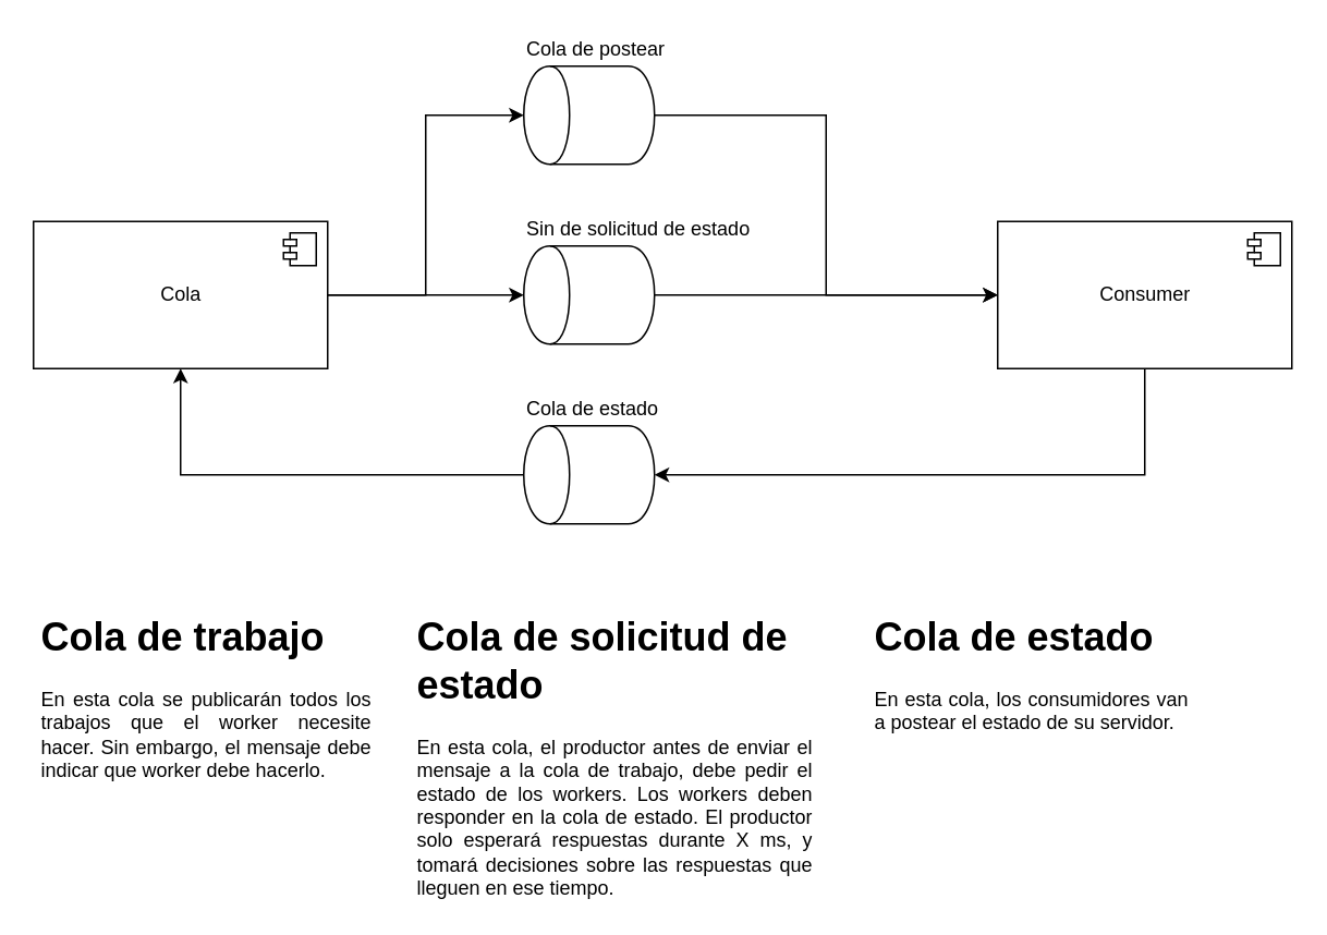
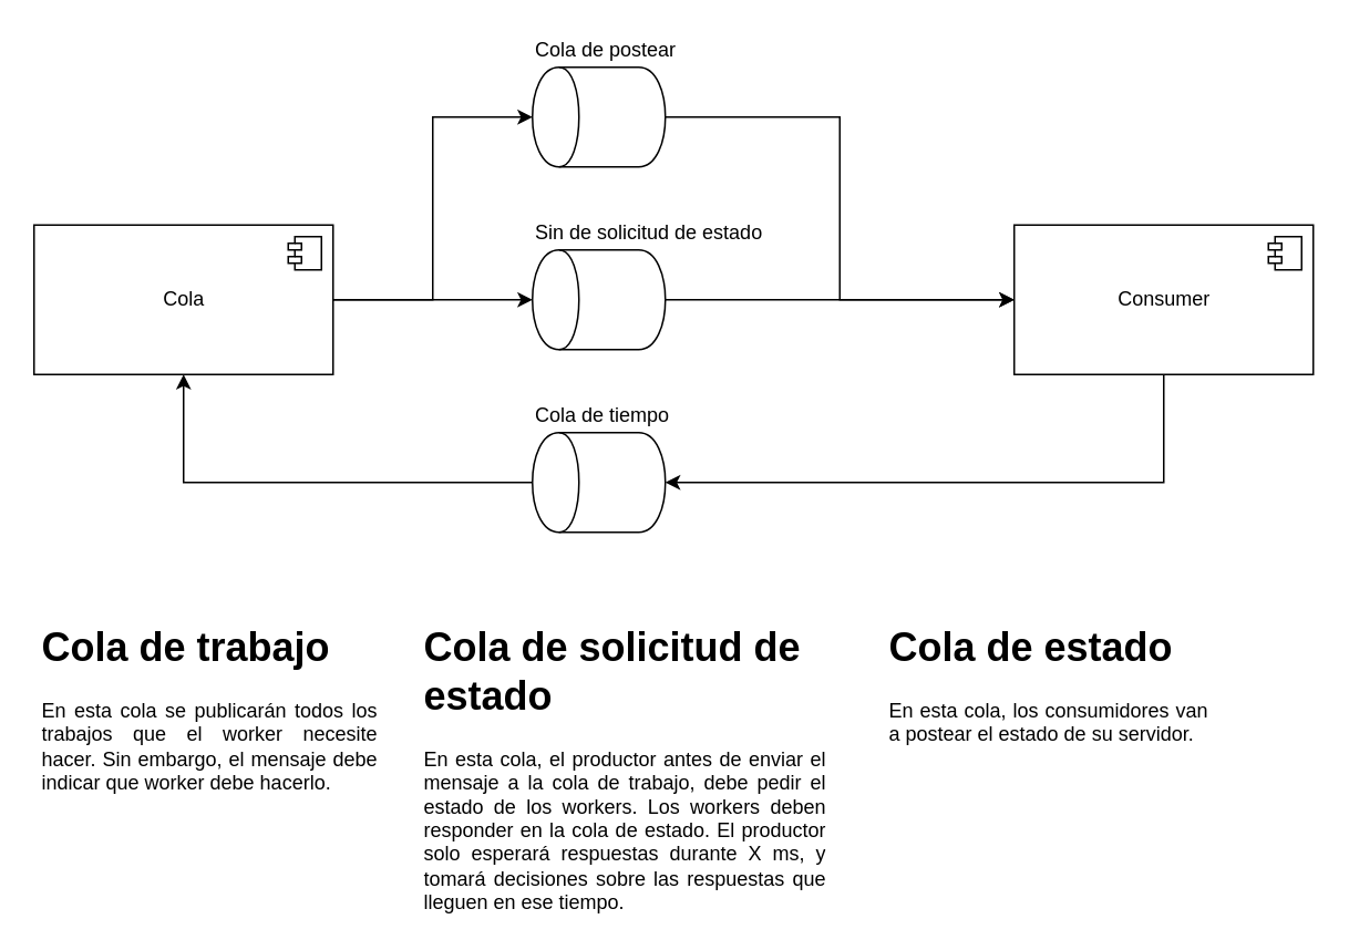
  <mxCell id="0" />
  <mxCell id="1" parent="0" />
  <mxCell id="2" style="edgeStyle=orthogonalEdgeStyle;rounded=0;orthogonalLoop=1;jettySize=auto;html=1;exitX=0.5;exitY=1;exitDx=0;exitDy=0;entryX=0;entryY=0.5;entryDx=0;entryDy=0;" edge="1" parent="1" source="3" target="16"><mxGeometry relative="1" as="geometry" /></mxCell>
  <mxCell id="3" value="" style="shape=cylinder;whiteSpace=wrap;html=1;boundedLbl=1;backgroundOutline=1;rotation=-90;" vertex="1" parent="1"><mxGeometry x="330" y="30" width="60" height="80" as="geometry" /></mxCell>
  <mxCell id="4" style="edgeStyle=orthogonalEdgeStyle;rounded=0;orthogonalLoop=1;jettySize=auto;html=1;exitX=0.5;exitY=1;exitDx=0;exitDy=0;entryX=0;entryY=0.5;entryDx=0;entryDy=0;" edge="1" parent="1" source="5" target="16"><mxGeometry relative="1" as="geometry" /></mxCell>
  <mxCell id="5" value="" style="shape=cylinder;whiteSpace=wrap;html=1;boundedLbl=1;backgroundOutline=1;rotation=-90;" vertex="1" parent="1"><mxGeometry x="330" y="140" width="60" height="80" as="geometry" /></mxCell>
  <mxCell id="6" style="edgeStyle=orthogonalEdgeStyle;rounded=0;orthogonalLoop=1;jettySize=auto;html=1;exitX=0.5;exitY=0;exitDx=0;exitDy=0;entryX=0.5;entryY=1;entryDx=0;entryDy=0;" edge="1" parent="1" source="7" target="13"><mxGeometry relative="1" as="geometry" /></mxCell>
  <mxCell id="7" value="" style="shape=cylinder;whiteSpace=wrap;html=1;boundedLbl=1;backgroundOutline=1;rotation=-90;" vertex="1" parent="1"><mxGeometry x="330" y="250" width="60" height="80" as="geometry" /></mxCell>
  <mxCell id="8" value="Cola de postear" style="text;html=1;resizable=0;points=[];autosize=1;align=left;verticalAlign=top;spacingTop=-4;" vertex="1" parent="1"><mxGeometry x="320" y="20" width="100" height="20" as="geometry" /></mxCell>
  <mxCell id="9" value="Sin de solicitud de estado" style="text;html=1;resizable=0;points=[];autosize=1;align=left;verticalAlign=top;spacingTop=-4;" vertex="1" parent="1"><mxGeometry x="320" y="130" width="160" height="20" as="geometry" /></mxCell>
- <mxCell id="10" value="Cola de estado" style="text;html=1;resizable=0;points=[];autosize=1;align=left;verticalAlign=top;spacingTop=-4;" vertex="1" parent="1"><mxGeometry x="320" y="240" width="100" height="20" as="geometry" /></mxCell>
+ <mxCell id="10" value="Cola de tiempo" style="text;html=1;resizable=0;points=[];autosize=1;align=left;verticalAlign=top;spacingTop=-4;" vertex="1" parent="1"><mxGeometry x="320" y="240" width="100" height="20" as="geometry" /></mxCell>
  <mxCell id="11" style="edgeStyle=orthogonalEdgeStyle;rounded=0;orthogonalLoop=1;jettySize=auto;html=1;entryX=0.5;entryY=0;entryDx=0;entryDy=0;" edge="1" parent="1" source="13" target="3"><mxGeometry relative="1" as="geometry" /></mxCell>
  <mxCell id="12" style="edgeStyle=orthogonalEdgeStyle;rounded=0;orthogonalLoop=1;jettySize=auto;html=1;exitX=1;exitY=0.5;exitDx=0;exitDy=0;entryX=0.5;entryY=0;entryDx=0;entryDy=0;" edge="1" parent="1" source="13" target="5"><mxGeometry relative="1" as="geometry" /></mxCell>
  <mxCell id="13" value="Cola" style="html=1;" vertex="1" parent="1"><mxGeometry x="20" y="135" width="180" height="90" as="geometry" /></mxCell>
  <mxCell id="14" value="" style="shape=component;jettyWidth=8;jettyHeight=4;" vertex="1" parent="13"><mxGeometry x="1" width="20" height="20" relative="1" as="geometry"><mxPoint x="-27" y="7" as="offset" /></mxGeometry></mxCell>
  <mxCell id="15" style="edgeStyle=orthogonalEdgeStyle;rounded=0;orthogonalLoop=1;jettySize=auto;html=1;exitX=0.5;exitY=1;exitDx=0;exitDy=0;entryX=0.5;entryY=1;entryDx=0;entryDy=0;" edge="1" parent="1" source="16" target="7"><mxGeometry relative="1" as="geometry" /></mxCell>
  <mxCell id="16" value="Consumer" style="html=1;" vertex="1" parent="1"><mxGeometry x="610" y="135" width="180" height="90" as="geometry" /></mxCell>
  <mxCell id="17" value="" style="shape=component;jettyWidth=8;jettyHeight=4;" vertex="1" parent="16"><mxGeometry x="1" width="20" height="20" relative="1" as="geometry"><mxPoint x="-27" y="7" as="offset" /></mxGeometry></mxCell>
  <mxCell id="18" value="&lt;h1&gt;Cola de trabajo&lt;/h1&gt;&lt;p style=&quot;text-align: justify&quot;&gt;En esta cola se publicarán todos los trabajos que el worker necesite hacer. Sin embargo, el mensaje debe indicar que worker debe hacerlo.&lt;/p&gt;" style="text;html=1;strokeColor=none;fillColor=none;spacing=5;spacingTop=-20;whiteSpace=wrap;overflow=hidden;rounded=0;" vertex="1" parent="1"><mxGeometry x="20" y="370" width="210" height="120" as="geometry" /></mxCell>
  <mxCell id="19" value="&lt;h1&gt;Cola de solicitud de estado&lt;/h1&gt;&lt;p style=&quot;text-align: justify&quot;&gt;En esta cola, el productor antes de enviar el mensaje a la cola de trabajo, debe pedir el estado de los workers. Los workers deben responder en la cola de estado. El productor solo esperará respuestas durante X ms, y tomará decisiones sobre las respuestas que lleguen en ese tiempo.&amp;nbsp;&lt;/p&gt;" style="text;html=1;strokeColor=none;fillColor=none;spacing=5;spacingTop=-20;whiteSpace=wrap;overflow=hidden;rounded=0;" vertex="1" parent="1"><mxGeometry x="250" y="370" width="250" height="180" as="geometry" /></mxCell>
  <mxCell id="20" value="&lt;h1&gt;Cola de estado&lt;/h1&gt;&lt;p style=&quot;text-align: justify&quot;&gt;En esta cola, los consumidores van a postear el estado de su servidor.&lt;/p&gt;" style="text;html=1;strokeColor=none;fillColor=none;spacing=5;spacingTop=-20;whiteSpace=wrap;overflow=hidden;rounded=0;" vertex="1" parent="1"><mxGeometry x="530" y="370" width="200" height="130" as="geometry" /></mxCell>
